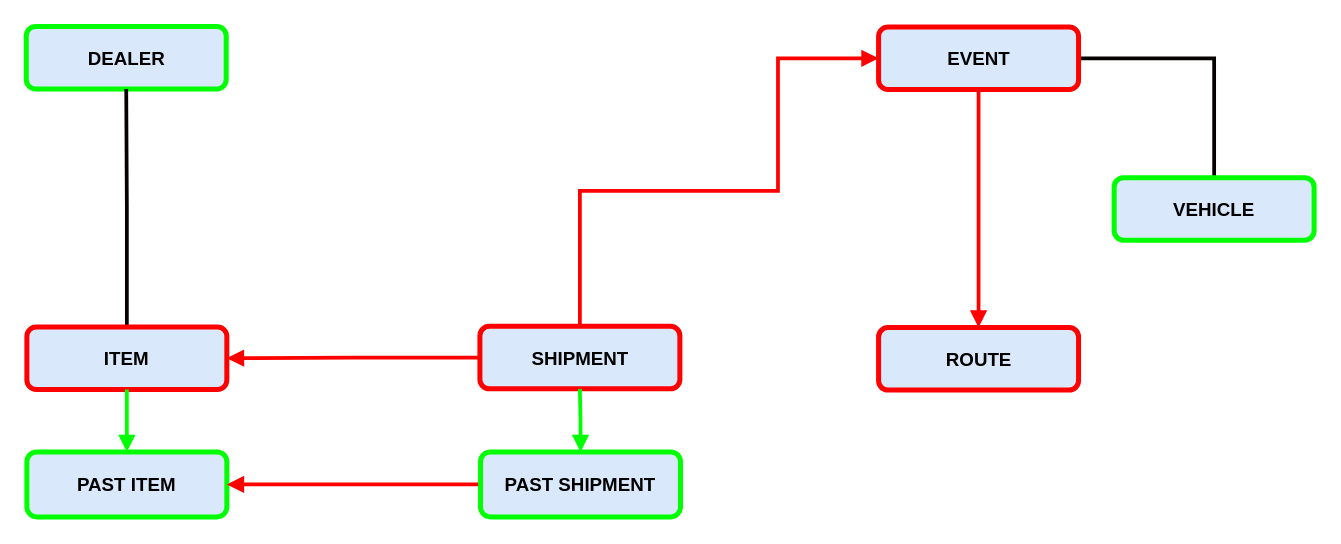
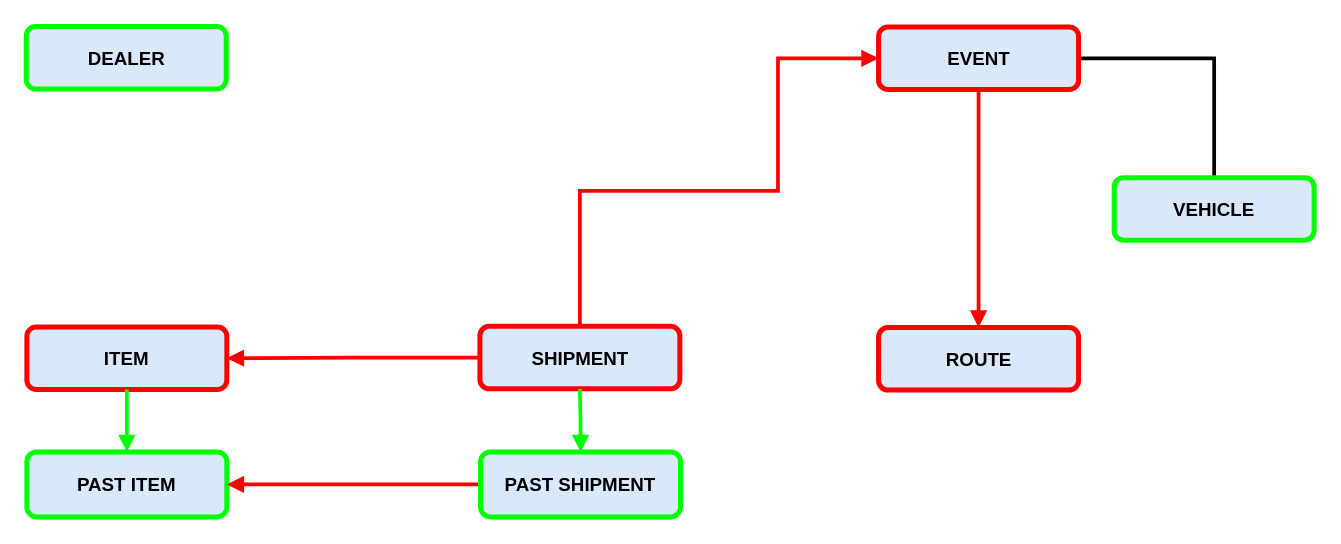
  <mxCell id="0" />
  <mxCell id="1" parent="0" />
  <mxCell id="2" style="edgeStyle=orthogonalEdgeStyle;rounded=0;orthogonalLoop=1;jettySize=auto;html=1;exitX=0;exitY=0.5;exitDx=0;exitDy=0;entryX=1;entryY=0.5;entryDx=0;entryDy=0;startArrow=none;startFill=0;endArrow=block;endFill=1;strokeColor=#FF0000;strokeWidth=3;" edge="1" parent="1" source="4" target="13"><mxGeometry relative="1" as="geometry" /></mxCell>
  <mxCell id="3" style="edgeStyle=orthogonalEdgeStyle;rounded=0;orthogonalLoop=1;jettySize=auto;html=1;exitX=0.5;exitY=0;exitDx=0;exitDy=0;entryX=0;entryY=0.5;entryDx=0;entryDy=0;startArrow=none;startFill=0;endArrow=block;endFill=1;strokeColor=#FF0000;strokeWidth=3;" edge="1" parent="1" source="4" target="8"><mxGeometry relative="1" as="geometry"><Array as="points"><mxPoint x="464" y="152" /><mxPoint x="622" y="152" /><mxPoint x="622" y="46" /></Array></mxGeometry></mxCell>
  <mxCell id="4" value="&lt;b&gt;&lt;font style=&quot;font-size: 15px&quot;&gt;SHIPMENT&lt;/font&gt;&lt;/b&gt;" style="rounded=1;whiteSpace=wrap;html=1;fillColor=#dae8fc;strokeColor=#FF0000;strokeWidth=4;" parent="1" vertex="1"><mxGeometry x="383.5" y="260.5" width="160" height="50" as="geometry" /></mxCell>
  <mxCell id="5" value="" style="edgeStyle=orthogonalEdgeStyle;rounded=0;orthogonalLoop=1;jettySize=auto;html=1;exitX=0.5;exitY=0;exitDx=0;exitDy=0;entryX=0.5;entryY=1;entryDx=0;entryDy=0;endArrow=none;endFill=0;startArrow=block;startFill=1;strokeColor=#00FF00;strokeWidth=3;" parent="1" source="17" target="4" edge="1"><mxGeometry relative="1" as="geometry"><mxPoint x="463" y="371" as="sourcePoint" /></mxGeometry></mxCell>
  <mxCell id="6" style="edgeStyle=orthogonalEdgeStyle;rounded=0;orthogonalLoop=1;jettySize=auto;html=1;exitX=0.5;exitY=1;exitDx=0;exitDy=0;startArrow=none;startFill=0;endArrow=block;endFill=1;strokeColor=#FF0000;strokeWidth=3;" edge="1" parent="1" source="8" target="9"><mxGeometry relative="1" as="geometry" /></mxCell>
  <mxCell id="7" style="edgeStyle=orthogonalEdgeStyle;rounded=0;orthogonalLoop=1;jettySize=auto;html=1;exitX=1;exitY=0.5;exitDx=0;exitDy=0;entryX=0.5;entryY=0;entryDx=0;entryDy=0;startArrow=none;startFill=0;endArrow=none;endFill=0;strokeColor=#050000;strokeWidth=3;" edge="1" parent="1" source="8" target="10"><mxGeometry relative="1" as="geometry" /></mxCell>
  <mxCell id="8" value="&lt;font style=&quot;font-size: 15px&quot;&gt;&lt;b&gt;EVENT&lt;/b&gt;&lt;/font&gt;" style="rounded=1;whiteSpace=wrap;html=1;fillColor=#dae8fc;strokeColor=#FF0000;strokeWidth=4;" parent="1" vertex="1"><mxGeometry x="702.5" y="21" width="160" height="50" as="geometry" /></mxCell>
  <mxCell id="9" value="&lt;b&gt;&lt;font style=&quot;font-size: 15px&quot;&gt;ROUTE&lt;/font&gt;&lt;/b&gt;" style="rounded=1;whiteSpace=wrap;html=1;fillColor=#dae8fc;strokeColor=#FF0000;strokeWidth=4;" parent="1" vertex="1"><mxGeometry x="702.5" y="261.5" width="160" height="50" as="geometry" /></mxCell>
  <mxCell id="10" value="&lt;b&gt;&lt;font style=&quot;font-size: 15px&quot;&gt;VEHICLE&lt;/font&gt;&lt;/b&gt;" style="rounded=1;whiteSpace=wrap;html=1;strokeWidth=4;fillColor=#dae8fc;strokeColor=#00FF00;" parent="1" vertex="1"><mxGeometry x="891" y="141.5" width="160" height="50" as="geometry" /></mxCell>
  <mxCell id="11" value="&lt;b&gt;&lt;font style=&quot;font-size: 15px&quot;&gt;DEALER&lt;/font&gt;&lt;/b&gt;" style="rounded=1;whiteSpace=wrap;html=1;fillColor=#dae8fc;strokeColor=#00FF00;strokeWidth=4;" parent="1" vertex="1"><mxGeometry x="20.5" y="20.5" width="160" height="50" as="geometry" /></mxCell>
- <mxCell id="12" style="edgeStyle=orthogonalEdgeStyle;rounded=0;orthogonalLoop=1;jettySize=auto;html=1;exitX=0.5;exitY=0;exitDx=0;exitDy=0;entryX=0.5;entryY=1;entryDx=0;entryDy=0;startArrow=none;startFill=0;endArrow=none;endFill=0;strokeColor=#050000;strokeWidth=3;" edge="1" parent="1" source="13" target="11"><mxGeometry relative="1" as="geometry" /></mxCell>
  <mxCell id="13" value="&lt;b&gt;&lt;font style=&quot;font-size: 15px&quot;&gt;ITEM&lt;/font&gt;&lt;/b&gt;" style="rounded=1;whiteSpace=wrap;html=1;fillColor=#dae8fc;strokeColor=#FF0000;strokeWidth=4;" parent="1" vertex="1"><mxGeometry x="21" y="261" width="160" height="50" as="geometry" /></mxCell>
  <mxCell id="14" style="edgeStyle=orthogonalEdgeStyle;rounded=0;orthogonalLoop=1;jettySize=auto;html=1;exitX=0.5;exitY=0;exitDx=0;exitDy=0;entryX=0.5;entryY=1;entryDx=0;entryDy=0;startArrow=block;startFill=1;endArrow=none;endFill=0;strokeColor=#00FF00;strokeWidth=3;" edge="1" parent="1" source="15" target="13"><mxGeometry relative="1" as="geometry" /></mxCell>
  <mxCell id="15" value="&lt;b&gt;&lt;font style=&quot;font-size: 15px&quot;&gt;PAST ITEM&lt;/font&gt;&lt;/b&gt;" style="rounded=1;whiteSpace=wrap;html=1;fillColor=#dae8fc;strokeColor=#00FF00;strokeWidth=4;" parent="1" vertex="1"><mxGeometry x="21" y="361" width="160" height="52" as="geometry" /></mxCell>
  <mxCell id="16" style="edgeStyle=orthogonalEdgeStyle;rounded=0;orthogonalLoop=1;jettySize=auto;html=1;exitX=0;exitY=0.5;exitDx=0;exitDy=0;entryX=1;entryY=0.5;entryDx=0;entryDy=0;startArrow=none;startFill=0;endArrow=block;endFill=1;strokeColor=#FF0000;strokeWidth=3;" edge="1" parent="1" source="17" target="15"><mxGeometry relative="1" as="geometry" /></mxCell>
  <mxCell id="17" value="&lt;b&gt;&lt;font style=&quot;font-size: 15px&quot;&gt;PAST SHIPMENT&lt;/font&gt;&lt;/b&gt;" style="rounded=1;whiteSpace=wrap;html=1;fillColor=#dae8fc;strokeColor=#00FF00;strokeWidth=4;" parent="1" vertex="1"><mxGeometry x="384" y="361" width="160" height="52" as="geometry" /></mxCell>
